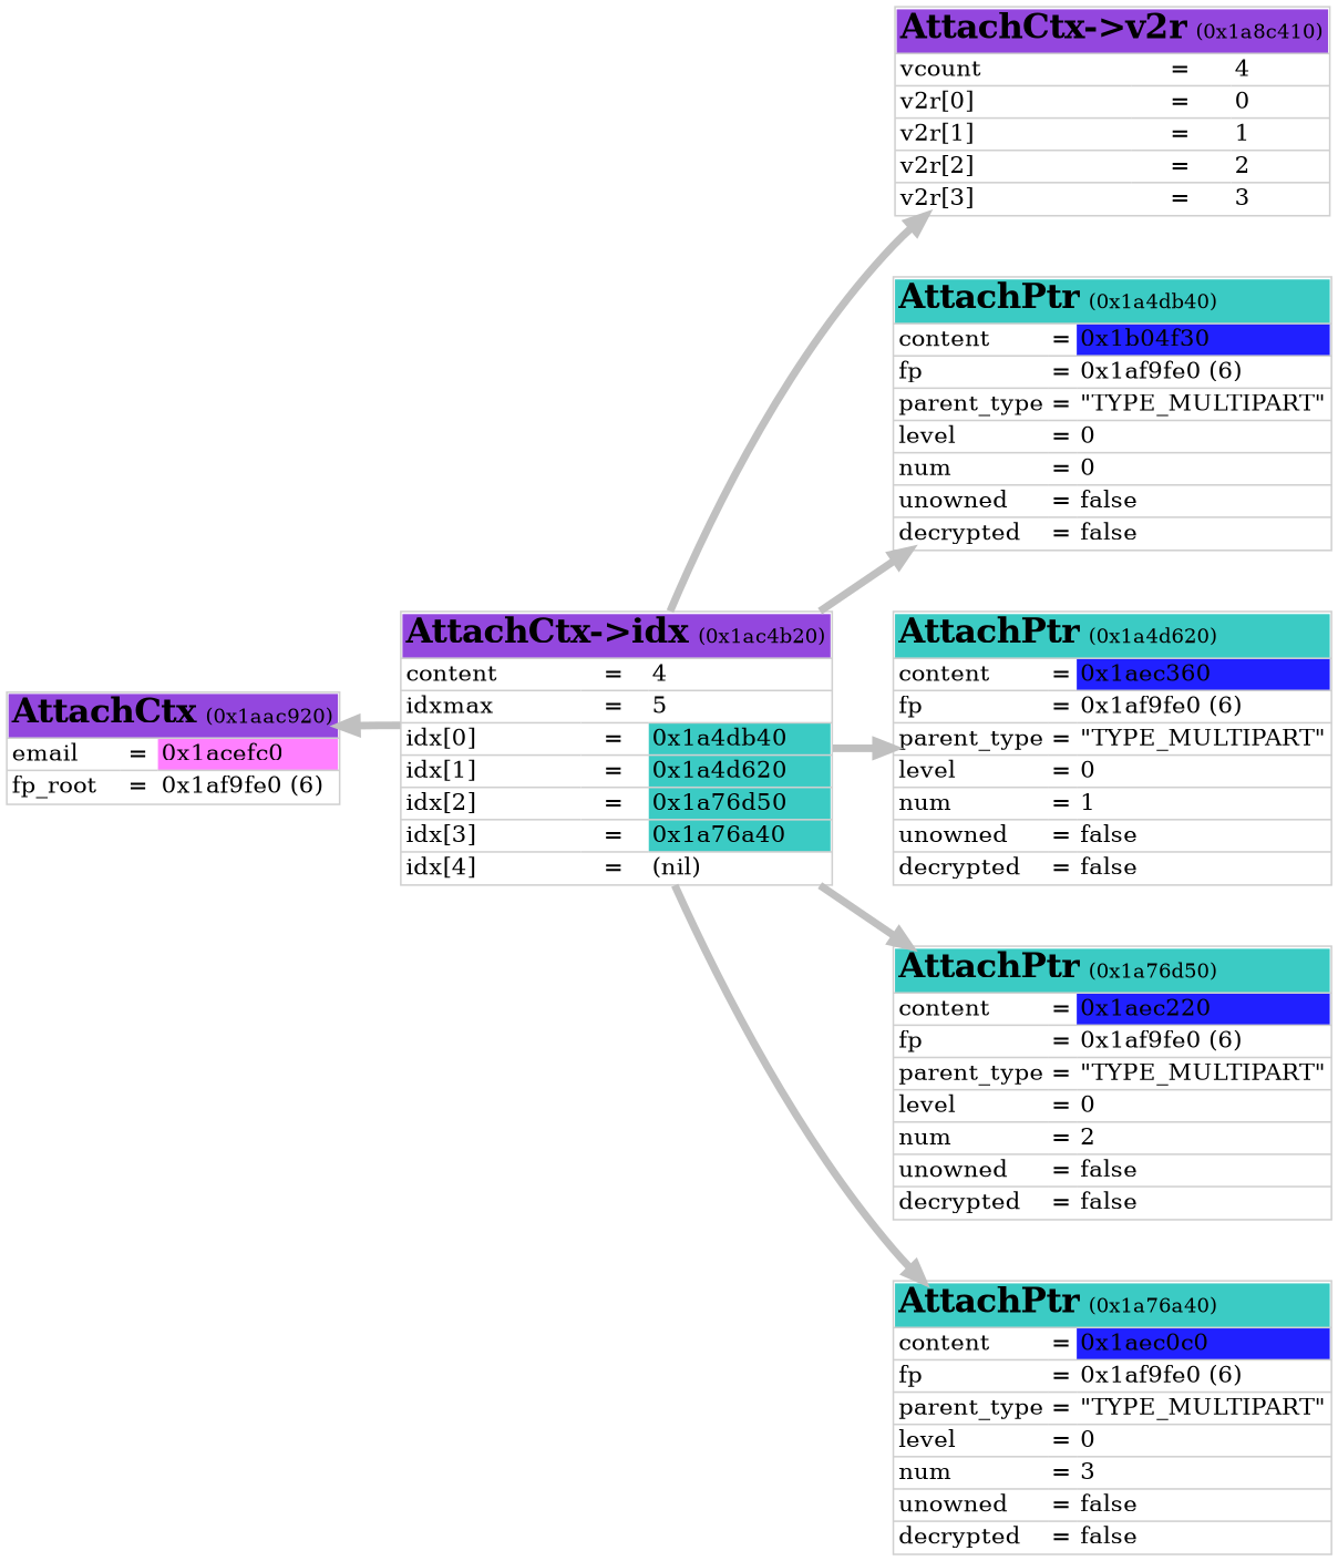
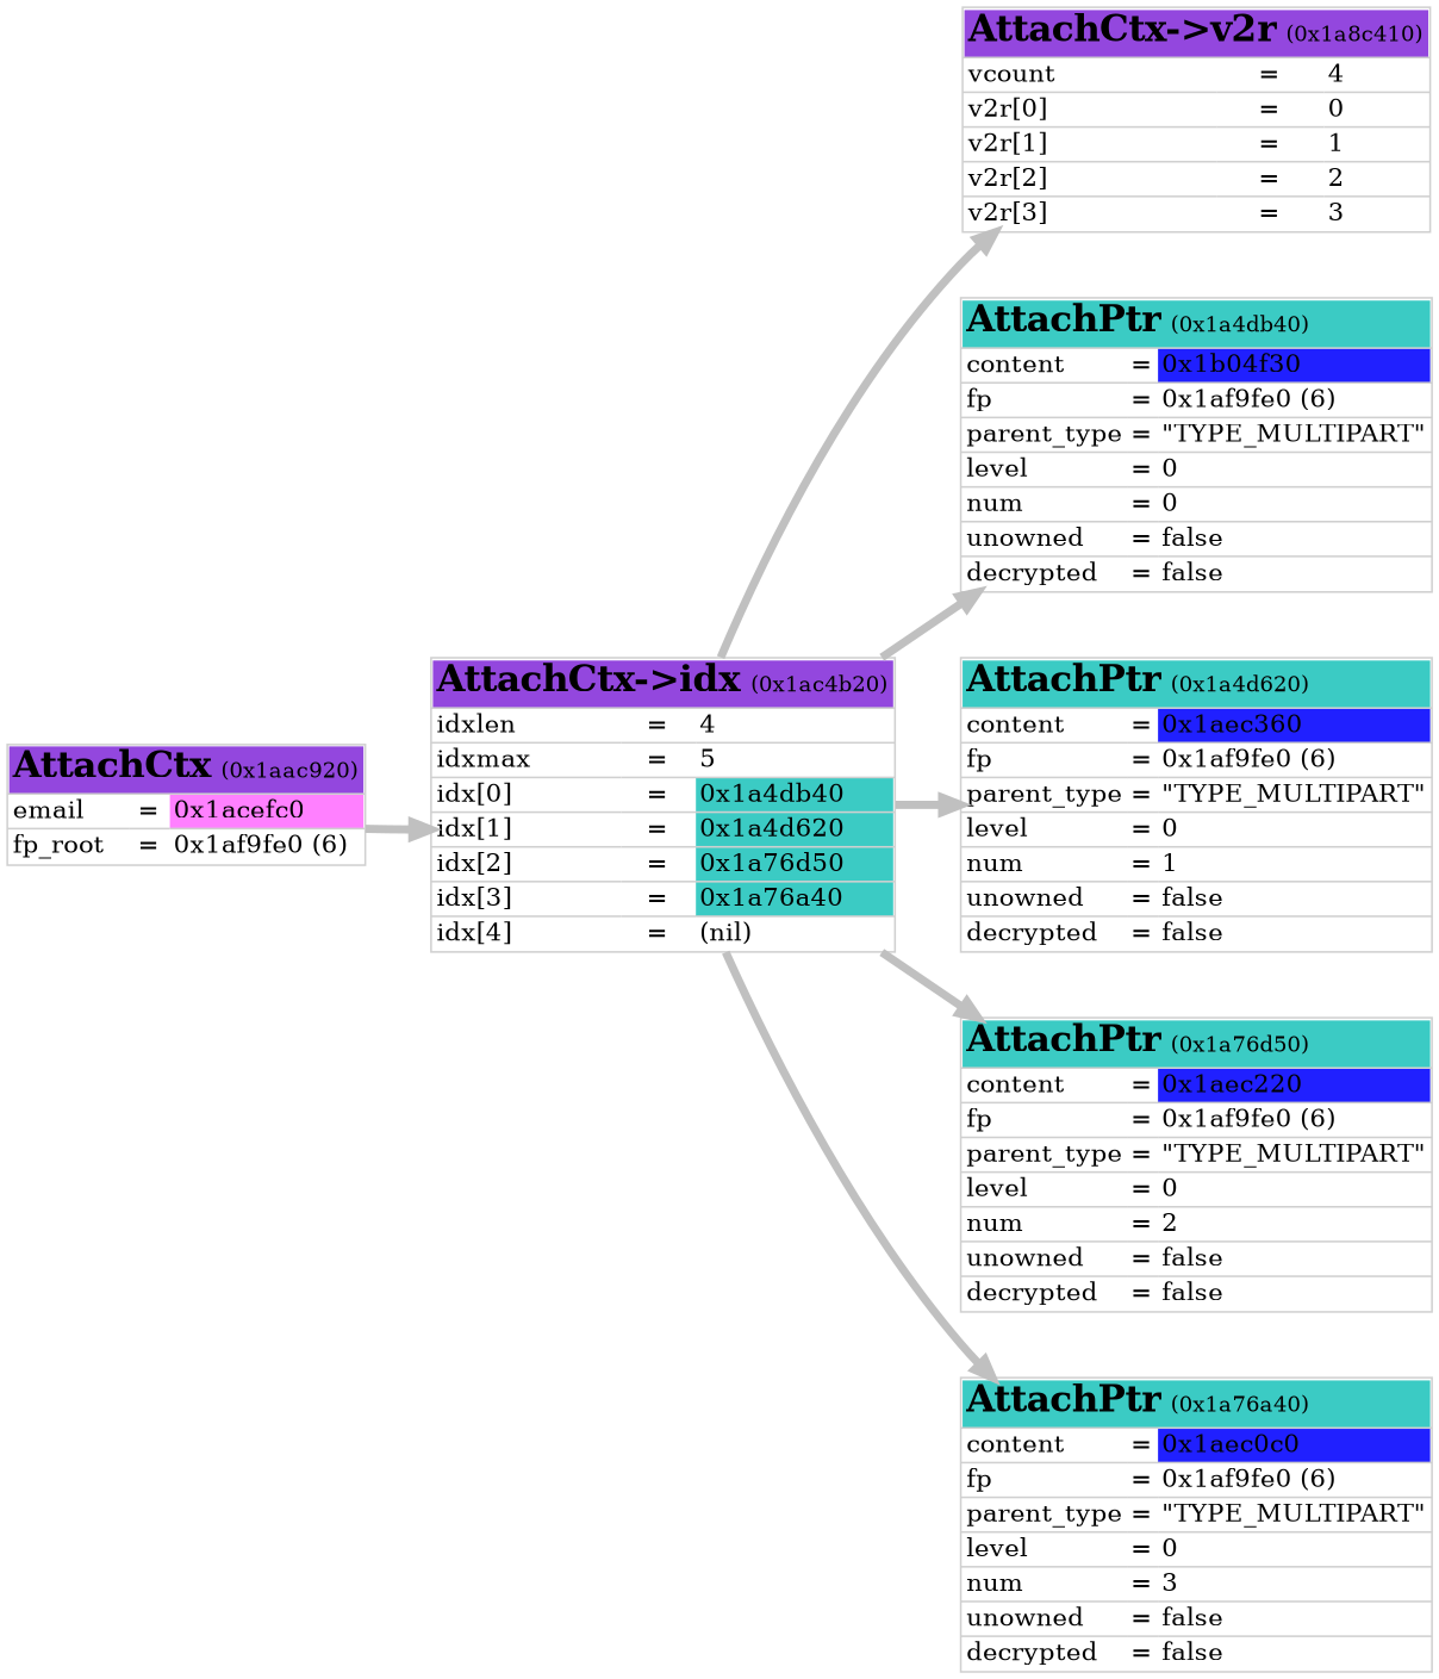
  digraph {
    nodesep=0.5
    rankdir=LR
    ranksep=0.5
    node [shape=plain]
    edge [arrowsize=1.0 color="#c0c0c0" penwidth=4.5]
    n1 [label=<<table cellspacing="0" border="1" rows="*" color="#d0d0d0"> 		<tr> 			<td border="0" align="left" bgcolor="#9347de" port="top" colspan="3"><font color="#000000" point-size="20"><b>AttachCtx</b></font> <font point-size="12">(0x1aac920)</font></td> 		</tr> 		<tr> 			<td border="0" align="left">email</td> 			<td border="0">=</td> 			<td border="0" align="left" bgcolor="#ff80ff">0x1acefc0</td> 		</tr> 		<tr> 			<td border="0" align="left">fp_root</td> 			<td border="0">=</td> 			<td border="0" align="left">0x1af9fe0 (6)</td> 		</tr> 		</table>>]
-   n2 [label=<<table cellspacing="0" border="1" rows="*" color="#d0d0d0"> 		<tr> 			<td border="0" align="left" bgcolor="#9347de" port="top" colspan="3"><font color="#000000" point-size="20"><b>AttachCtx-&gt;idx</b></font> <font point-size="12">(0x1ac4b20)</font></td> 		</tr> 		<tr> 			<td border="0" align="left">content</td> 			<td border="0">=</td> 			<td border="0" align="left">4</td> 		</tr> 		<tr> 			<td border="0" align="left">idxmax</td> 			<td border="0">=</td> 			<td border="0" align="left">5</td> 		</tr> 		<tr> 			<td border="0" align="left">idx[0]</td> 			<td border="0">=</td> 			<td border="0" align="left" bgcolor="#3bcbc4">0x1a4db40</td> 		</tr> 		<tr> 			<td border="0" align="left">idx[1]</td> 			<td border="0">=</td> 			<td border="0" align="left" bgcolor="#3bcbc4">0x1a4d620</td> 		</tr> 		<tr> 			<td border="0" align="left">idx[2]</td> 			<td border="0">=</td> 			<td border="0" align="left" bgcolor="#3bcbc4">0x1a76d50</td> 		</tr> 		<tr> 			<td border="0" align="left">idx[3]</td> 			<td border="0">=</td> 			<td border="0" align="left" bgcolor="#3bcbc4">0x1a76a40</td> 		</tr> 		<tr> 			<td border="0" align="left">idx[4]</td> 			<td border="0">=</td> 			<td border="0" align="left">(nil)</td> 		</tr> 		</table>>]
+   n2 [label=<<table cellspacing="0" border="1" rows="*" color="#d0d0d0"> 		<tr> 			<td border="0" align="left" bgcolor="#9347de" port="top" colspan="3"><font color="#000000" point-size="20"><b>AttachCtx-&gt;idx</b></font> <font point-size="12">(0x1ac4b20)</font></td> 		</tr> 		<tr> 			<td border="0" align="left">idxlen</td> 			<td border="0">=</td> 			<td border="0" align="left">4</td> 		</tr> 		<tr> 			<td border="0" align="left">idxmax</td> 			<td border="0">=</td> 			<td border="0" align="left">5</td> 		</tr> 		<tr> 			<td border="0" align="left">idx[0]</td> 			<td border="0">=</td> 			<td border="0" align="left" bgcolor="#3bcbc4">0x1a4db40</td> 		</tr> 		<tr> 			<td border="0" align="left">idx[1]</td> 			<td border="0">=</td> 			<td border="0" align="left" bgcolor="#3bcbc4">0x1a4d620</td> 		</tr> 		<tr> 			<td border="0" align="left">idx[2]</td> 			<td border="0">=</td> 			<td border="0" align="left" bgcolor="#3bcbc4">0x1a76d50</td> 		</tr> 		<tr> 			<td border="0" align="left">idx[3]</td> 			<td border="0">=</td> 			<td border="0" align="left" bgcolor="#3bcbc4">0x1a76a40</td> 		</tr> 		<tr> 			<td border="0" align="left">idx[4]</td> 			<td border="0">=</td> 			<td border="0" align="left">(nil)</td> 		</tr> 		</table>>]
    n3 [label=<<table cellspacing="0" border="1" rows="*" color="#d0d0d0"> 		<tr> 			<td border="0" align="left" bgcolor="#9347de" port="top" colspan="3"><font color="#000000" point-size="20"><b>AttachCtx-&gt;v2r</b></font> <font point-size="12">(0x1a8c410)</font></td> 		</tr> 		<tr> 			<td border="0" align="left">vcount</td> 			<td border="0">=</td> 			<td border="0" align="left">4</td> 		</tr> 		<tr> 			<td border="0" align="left">v2r[0]</td> 			<td border="0">=</td> 			<td border="0" align="left">0</td> 		</tr> 		<tr> 			<td border="0" align="left">v2r[1]</td> 			<td border="0">=</td> 			<td border="0" align="left">1</td> 		</tr> 		<tr> 			<td border="0" align="left">v2r[2]</td> 			<td border="0">=</td> 			<td border="0" align="left">2</td> 		</tr> 		<tr> 			<td border="0" align="left">v2r[3]</td> 			<td border="0">=</td> 			<td border="0" align="left">3</td> 		</tr> 		</table>>]
    n4 [label=<<table cellspacing="0" border="1" rows="*" color="#d0d0d0"> 		<tr> 			<td border="0" align="left" bgcolor="#3bcbc4" port="top" colspan="3"><font color="#000000" point-size="20"><b>AttachPtr</b></font> <font point-size="12">(0x1a4db40)</font></td> 		</tr> 		<tr> 			<td border="0" align="left">content</td> 			<td border="0">=</td> 			<td border="0" align="left" bgcolor="#2020ff">0x1b04f30</td> 		</tr> 		<tr> 			<td border="0" align="left">fp</td> 			<td border="0">=</td> 			<td border="0" align="left">0x1af9fe0 (6)</td> 		</tr> 		<tr> 			<td border="0" align="left">parent_type</td> 			<td border="0">=</td> 			<td border="0" align="left">"TYPE_MULTIPART"</td> 		</tr> 		<tr> 			<td border="0" align="left">level</td> 			<td border="0">=</td> 			<td border="0" align="left">0</td> 		</tr> 		<tr> 			<td border="0" align="left">num</td> 			<td border="0">=</td> 			<td border="0" align="left">0</td> 		</tr> 		<tr> 			<td border="0" align="left">unowned</td> 			<td border="0">=</td> 			<td border="0" align="left">false</td> 		</tr> 		<tr> 			<td border="0" align="left">decrypted</td> 			<td border="0">=</td> 			<td border="0" align="left">false</td> 		</tr> 		</table>>]
    n5 [label=<<table cellspacing="0" border="1" rows="*" color="#d0d0d0"> 		<tr> 			<td border="0" align="left" bgcolor="#3bcbc4" port="top" colspan="3"><font color="#000000" point-size="20"><b>AttachPtr</b></font> <font point-size="12">(0x1a4d620)</font></td> 		</tr> 		<tr> 			<td border="0" align="left">content</td> 			<td border="0">=</td> 			<td border="0" align="left" bgcolor="#2020ff">0x1aec360</td> 		</tr> 		<tr> 			<td border="0" align="left">fp</td> 			<td border="0">=</td> 			<td border="0" align="left">0x1af9fe0 (6)</td> 		</tr> 		<tr> 			<td border="0" align="left">parent_type</td> 			<td border="0">=</td> 			<td border="0" align="left">"TYPE_MULTIPART"</td> 		</tr> 		<tr> 			<td border="0" align="left">level</td> 			<td border="0">=</td> 			<td border="0" align="left">0</td> 		</tr> 		<tr> 			<td border="0" align="left">num</td> 			<td border="0">=</td> 			<td border="0" align="left">1</td> 		</tr> 		<tr> 			<td border="0" align="left">unowned</td> 			<td border="0">=</td> 			<td border="0" align="left">false</td> 		</tr> 		<tr> 			<td border="0" align="left">decrypted</td> 			<td border="0">=</td> 			<td border="0" align="left">false</td> 		</tr> 		</table>>]
    n6 [label=<<table cellspacing="0" border="1" rows="*" color="#d0d0d0"> 		<tr> 			<td border="0" align="left" bgcolor="#3bcbc4" port="top" colspan="3"><font color="#000000" point-size="20"><b>AttachPtr</b></font> <font point-size="12">(0x1a76d50)</font></td> 		</tr> 		<tr> 			<td border="0" align="left">content</td> 			<td border="0">=</td> 			<td border="0" align="left" bgcolor="#2020ff">0x1aec220</td> 		</tr> 		<tr> 			<td border="0" align="left">fp</td> 			<td border="0">=</td> 			<td border="0" align="left">0x1af9fe0 (6)</td> 		</tr> 		<tr> 			<td border="0" align="left">parent_type</td> 			<td border="0">=</td> 			<td border="0" align="left">"TYPE_MULTIPART"</td> 		</tr> 		<tr> 			<td border="0" align="left">level</td> 			<td border="0">=</td> 			<td border="0" align="left">0</td> 		</tr> 		<tr> 			<td border="0" align="left">num</td> 			<td border="0">=</td> 			<td border="0" align="left">2</td> 		</tr> 		<tr> 			<td border="0" align="left">unowned</td> 			<td border="0">=</td> 			<td border="0" align="left">false</td> 		</tr> 		<tr> 			<td border="0" align="left">decrypted</td> 			<td border="0">=</td> 			<td border="0" align="left">false</td> 		</tr> 		</table>>]
    n7 [label=<<table cellspacing="0" border="1" rows="*" color="#d0d0d0"> 		<tr> 			<td border="0" align="left" bgcolor="#3bcbc4" port="top" colspan="3"><font color="#000000" point-size="20"><b>AttachPtr</b></font> <font point-size="12">(0x1a76a40)</font></td> 		</tr> 		<tr> 			<td border="0" align="left">content</td> 			<td border="0">=</td> 			<td border="0" align="left" bgcolor="#2020ff">0x1aec0c0</td> 		</tr> 		<tr> 			<td border="0" align="left">fp</td> 			<td border="0">=</td> 			<td border="0" align="left">0x1af9fe0 (6)</td> 		</tr> 		<tr> 			<td border="0" align="left">parent_type</td> 			<td border="0">=</td> 			<td border="0" align="left">"TYPE_MULTIPART"</td> 		</tr> 		<tr> 			<td border="0" align="left">level</td> 			<td border="0">=</td> 			<td border="0" align="left">0</td> 		</tr> 		<tr> 			<td border="0" align="left">num</td> 			<td border="0">=</td> 			<td border="0" align="left">3</td> 		</tr> 		<tr> 			<td border="0" align="left">unowned</td> 			<td border="0">=</td> 			<td border="0" align="left">false</td> 		</tr> 		<tr> 			<td border="0" align="left">decrypted</td> 			<td border="0">=</td> 			<td border="0" align="left">false</td> 		</tr> 		</table>>]
-   n2 -> n1
+   n1 -> n2
    n2 -> n3
    n2 -> n4
    n2 -> n5
    n2 -> n6
    n2 -> n7
  }
